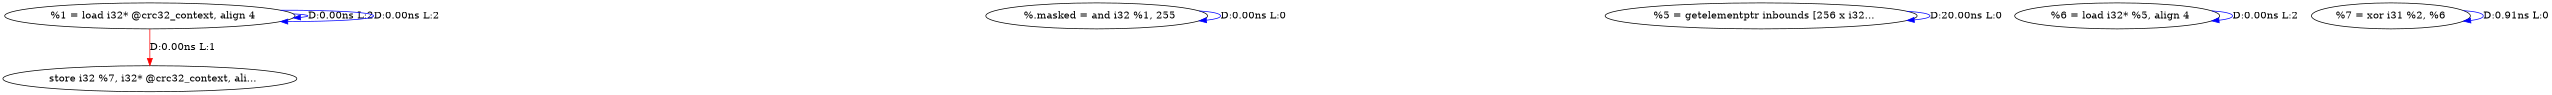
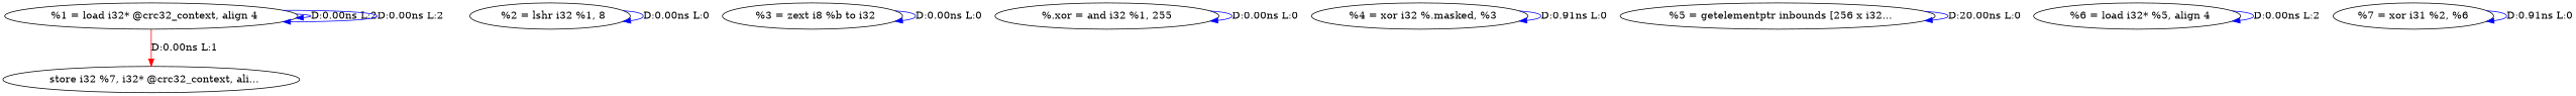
  digraph {
    edge [color=blue]
    n1 [label="  %1 = load i32* @crc32_context, align 4"]
    n2 [label="  store i32 %7, i32* @crc32_context, ali..."]
-   n5 [label="  %.masked = and i32 %1, 255"]
+   n3 [label="  %2 = lshr i32 %1, 8"]
+   n4 [label="  %3 = zext i8 %b to i32"]
+   n5 [label="%.xor = and i32 %1, 255"]
+   n6 [label="  %4 = xor i32 %.masked, %3"]
    n7 [label="  %5 = getelementptr inbounds [256 x i32..."]
    n8 [label="  %6 = load i32* %5, align 4"]
    n9 [label="%7 = xor i31 %2, %6"]
    n1 -> n1 [label="D:0.00ns L:2"]
    n1 -> n1 [label="D:0.00ns L:2"]
    n1 -> n2 [color=red label="D:0.00ns L:1"]
+   n3 -> n3 [label="D:0.00ns L:0"]
+   n4 -> n4 [label="D:0.00ns L:0"]
    n5 -> n5 [label="D:0.00ns L:0"]
+   n6 -> n6 [label="D:0.91ns L:0"]
    n7 -> n7 [label="D:20.00ns L:0"]
    n8 -> n8 [label="D:0.00ns L:2"]
    n9 -> n9 [label="D:0.91ns L:0"]
  }
